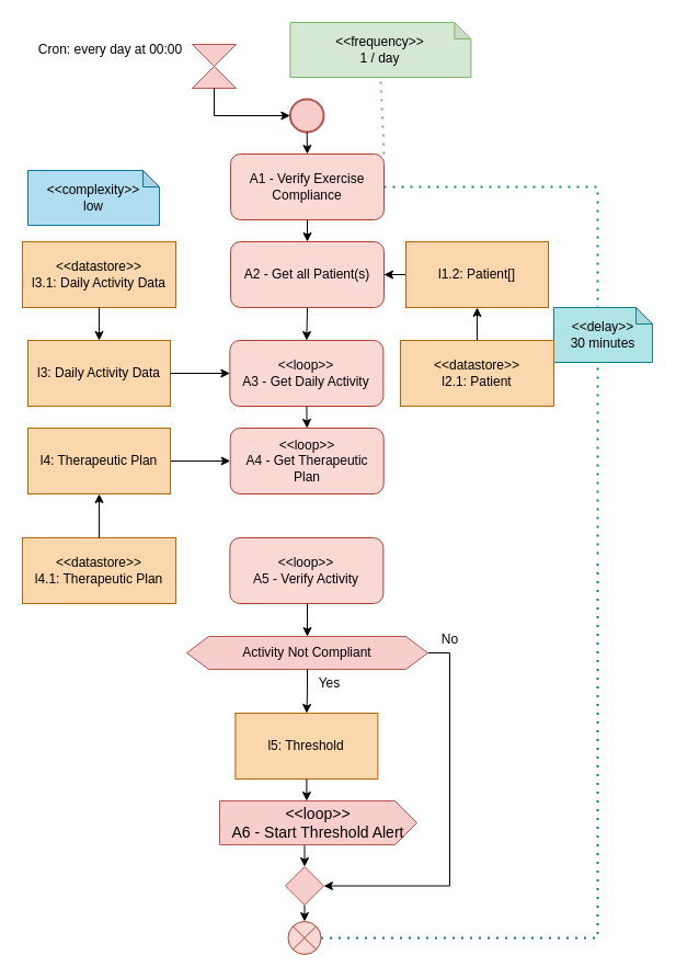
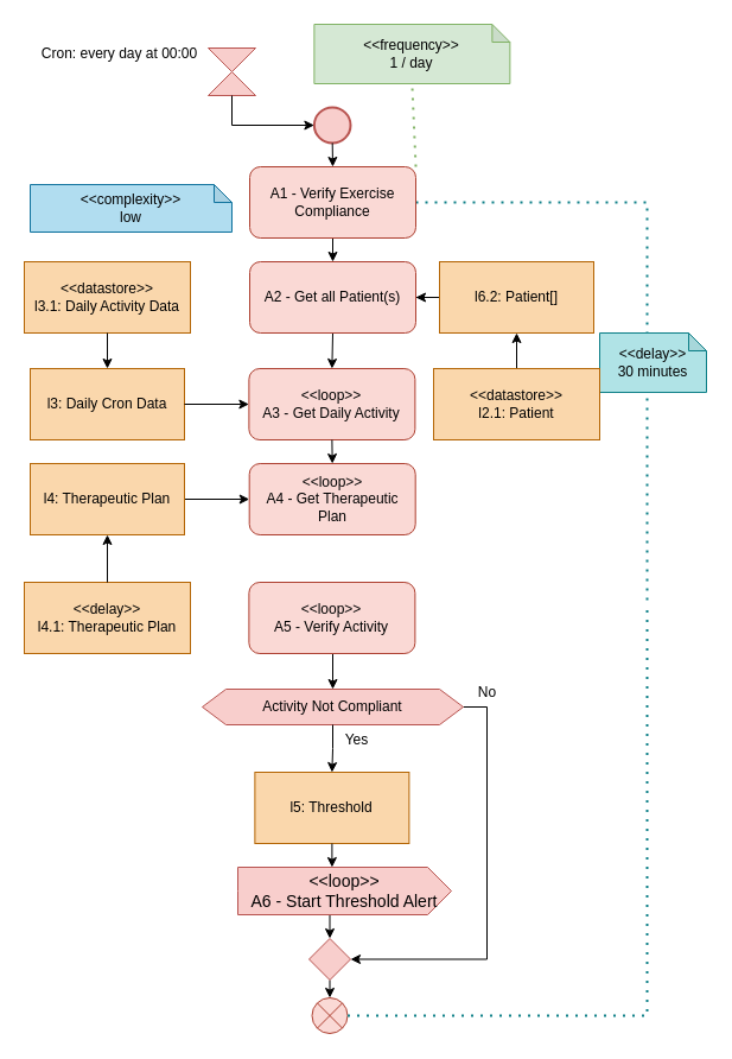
  <mxCell id="0" />
  <mxCell id="1" parent="0" />
- <mxCell id="2" value="l3: Daily Activity Data" style="rounded=0;whiteSpace=wrap;html=1;fillColor=#fad7ac;strokeColor=#b46504;" parent="1" vertex="1"><mxGeometry x="25" y="310" width="130" height="60" as="geometry" /></mxCell>
+ <mxCell id="2" value="l3: Daily Cron Data" style="rounded=0;whiteSpace=wrap;html=1;fillColor=#fad7ac;strokeColor=#b46504;" parent="1" vertex="1"><mxGeometry x="25" y="310" width="130" height="60" as="geometry" /></mxCell>
  <mxCell id="3" value="" style="endArrow=classic;html=1;rounded=0;exitX=0.5;exitY=1;exitDx=0;exitDy=0;entryX=0.5;entryY=0;entryDx=0;entryDy=0;" parent="1" source="41" target="4" edge="1"><mxGeometry width="50" height="50" relative="1" as="geometry"><mxPoint x="275" y="795" as="sourcePoint" /><mxPoint x="130" y="885" as="targetPoint" /></mxGeometry></mxCell>
  <mxCell id="4" value="" style="shape=sumEllipse;perimeter=ellipsePerimeter;whiteSpace=wrap;html=1;backgroundOutline=1;fillColor=#fad9d5;strokeColor=#ae4132;" parent="1" vertex="1"><mxGeometry x="262.5" y="840" width="30" height="30" as="geometry" /></mxCell>
  <mxCell id="5" value="" style="endArrow=none;dashed=1;html=1;dashPattern=1 3;strokeWidth=2;rounded=0;entryX=1;entryY=0.5;entryDx=0;entryDy=0;fillColor=#b0e3e6;strokeColor=#0e8088;" parent="1" target="25" edge="1"><mxGeometry width="50" height="50" relative="1" as="geometry"><mxPoint x="545" y="505" as="sourcePoint" /><mxPoint x="369.38" y="175" as="targetPoint" /><Array as="points"><mxPoint x="545" y="350" /><mxPoint x="545" y="170" /></Array></mxGeometry></mxCell>
  <mxCell id="6" value="" style="endArrow=none;dashed=1;html=1;dashPattern=1 3;strokeWidth=2;rounded=0;exitX=1;exitY=0.5;exitDx=0;exitDy=0;fillColor=#b0e3e6;strokeColor=#0e8088;" parent="1" source="4" edge="1"><mxGeometry width="50" height="50" relative="1" as="geometry"><mxPoint x="345" y="705" as="sourcePoint" /><mxPoint x="545" y="510" as="targetPoint" /><Array as="points"><mxPoint x="545" y="855" /></Array></mxGeometry></mxCell>
  <mxCell id="7" value="&amp;lt;&amp;lt;delay&amp;gt;&amp;gt;&lt;br&gt;30 minutes" style="shape=note;whiteSpace=wrap;html=1;backgroundOutline=1;darkOpacity=0.05;size=15;fillColor=#b0e3e6;strokeColor=#0e8088;" parent="1" vertex="1"><mxGeometry x="505" y="280" width="90" height="50" as="geometry" /></mxCell>
  <mxCell id="8" value="&amp;lt;&amp;lt;frequency&amp;gt;&amp;gt;&lt;br&gt;1 / day" style="shape=note;whiteSpace=wrap;html=1;backgroundOutline=1;darkOpacity=0.05;size=15;fillColor=#d5e8d4;strokeColor=#82b366;" parent="1" vertex="1"><mxGeometry x="264.38" y="20" width="165" height="50" as="geometry" /></mxCell>
  <mxCell id="9" value="" style="endArrow=none;dashed=1;html=1;dashPattern=1 3;strokeWidth=2;rounded=0;entryX=0.5;entryY=1;entryDx=0;entryDy=0;entryPerimeter=0;fillColor=#d5e8d4;strokeColor=#82b366;exitX=1;exitY=0;exitDx=0;exitDy=0;" parent="1" source="25" target="8" edge="1"><mxGeometry width="50" height="50" relative="1" as="geometry"><mxPoint x="363" y="150" as="sourcePoint" /><mxPoint x="330" y="275" as="targetPoint" /><Array as="points" /></mxGeometry></mxCell>
- <mxCell id="10" value="&amp;lt;&amp;lt;complexity&amp;gt;&amp;gt;&lt;br&gt;low" style="shape=note;whiteSpace=wrap;html=1;backgroundOutline=1;darkOpacity=0.05;size=15;fillColor=#b1ddf0;strokeColor=#10739e;" parent="1" vertex="1"><mxGeometry x="25" y="155" width="120" height="50" as="geometry" /></mxCell>
+ <mxCell id="10" value="&amp;lt;&amp;lt;complexity&amp;gt;&amp;gt;&lt;br&gt;low" style="shape=note;whiteSpace=wrap;html=1;backgroundOutline=1;darkOpacity=0.05;size=15;fillColor=#b1ddf0;strokeColor=#10739e;" parent="1" vertex="1"><mxGeometry x="25" y="155" width="170" height="40" as="geometry" /></mxCell>
  <mxCell id="11" value="&amp;lt;&amp;lt;loop&amp;gt;&amp;gt;&lt;br&gt;A3 - Get Daily Activity" style="rounded=1;whiteSpace=wrap;html=1;fillColor=#fad9d5;strokeColor=#ae4132;" parent="1" vertex="1"><mxGeometry x="209.38" y="310" width="140" height="60" as="geometry" /></mxCell>
  <mxCell id="12" value="" style="endArrow=classic;html=1;rounded=0;exitX=1;exitY=0.5;exitDx=0;exitDy=0;entryX=0;entryY=0.5;entryDx=0;entryDy=0;" parent="1" source="2" target="11" edge="1"><mxGeometry width="50" height="50" relative="1" as="geometry"><mxPoint x="150" y="340" as="sourcePoint" /><mxPoint x="150" y="370" as="targetPoint" /></mxGeometry></mxCell>
  <mxCell id="13" value="&amp;lt;&amp;lt;datastore&amp;gt;&amp;gt;&lt;div&gt;l3.1: Daily Activity Data&lt;/div&gt;" style="rounded=0;whiteSpace=wrap;html=1;fillColor=#fad7ac;strokeColor=#b46504;" parent="1" vertex="1"><mxGeometry x="20" y="220" width="140" height="60" as="geometry" /></mxCell>
  <mxCell id="14" value="" style="endArrow=classic;html=1;rounded=0;exitX=0.5;exitY=1;exitDx=0;exitDy=0;entryX=0.5;entryY=0;entryDx=0;entryDy=0;" parent="1" source="13" target="2" edge="1"><mxGeometry width="50" height="50" relative="1" as="geometry"><mxPoint x="40" y="355" as="sourcePoint" /><mxPoint x="85" y="355" as="targetPoint" /></mxGeometry></mxCell>
  <mxCell id="15" value="" style="strokeWidth=2;html=1;shape=mxgraph.flowchart.start_2;whiteSpace=wrap;fillColor=#f8cecc;strokeColor=#b85450;" parent="1" vertex="1"><mxGeometry x="264.38" y="90" width="30.62" height="30" as="geometry" /></mxCell>
  <mxCell id="16" value="" style="endArrow=classic;html=1;rounded=0;exitX=0.5;exitY=1;exitDx=0;exitDy=0;exitPerimeter=0;entryX=0.5;entryY=0;entryDx=0;entryDy=0;" parent="1" source="15" target="25" edge="1"><mxGeometry width="50" height="50" relative="1" as="geometry"><mxPoint x="270" y="140" as="sourcePoint" /><mxPoint x="279.38" y="155" as="targetPoint" /></mxGeometry></mxCell>
  <mxCell id="17" style="edgeStyle=orthogonalEdgeStyle;rounded=0;orthogonalLoop=1;jettySize=auto;html=1;" parent="1" source="18" target="29" edge="1"><mxGeometry relative="1" as="geometry" /></mxCell>
- <mxCell id="18" value="l1.2: Patient[]" style="rounded=0;whiteSpace=wrap;html=1;fillColor=#fad7ac;strokeColor=#b46504;" parent="1" vertex="1"><mxGeometry x="370" y="220" width="130" height="60" as="geometry" /></mxCell>
+ <mxCell id="18" value="l6.2: Patient[]" style="rounded=0;whiteSpace=wrap;html=1;fillColor=#fad7ac;strokeColor=#b46504;" parent="1" vertex="1"><mxGeometry x="370" y="220" width="130" height="60" as="geometry" /></mxCell>
  <mxCell id="19" value="" style="endArrow=classic;html=1;rounded=0;exitX=0.5;exitY=1;exitDx=0;exitDy=0;entryX=0.5;entryY=0;entryDx=0;entryDy=0;" parent="1" source="25" edge="1"><mxGeometry width="50" height="50" relative="1" as="geometry"><mxPoint x="279.38" y="195" as="sourcePoint" /><mxPoint x="280" y="220" as="targetPoint" /></mxGeometry></mxCell>
  <mxCell id="20" value="" style="endArrow=classic;html=1;rounded=0;exitX=0.5;exitY=1;exitDx=0;exitDy=0;entryX=0.5;entryY=0;entryDx=0;entryDy=0;" parent="1" target="11" edge="1"><mxGeometry width="50" height="50" relative="1" as="geometry"><mxPoint x="280" y="280" as="sourcePoint" /><mxPoint x="385" y="340" as="targetPoint" /></mxGeometry></mxCell>
  <mxCell id="21" style="edgeStyle=orthogonalEdgeStyle;rounded=0;orthogonalLoop=1;jettySize=auto;html=1;entryX=0.5;entryY=0;entryDx=0;entryDy=0;exitX=0;exitY=0;exitDx=80;exitDy=40;exitPerimeter=0;" parent="1" source="22" target="41" edge="1"><mxGeometry relative="1" as="geometry" /></mxCell>
  <mxCell id="22" value="&amp;lt;&amp;lt;loop&amp;gt;&amp;gt;&lt;br&gt;A6 - Start Threshold Alert" style="html=1;shape=mxgraph.infographic.ribbonSimple;notch1=0;notch2=20;align=center;verticalAlign=middle;fontSize=14;fontStyle=0;fillColor=#f8cecc;whiteSpace=wrap;strokeColor=#b85450;" parent="1" vertex="1"><mxGeometry x="200" y="730" width="180" height="40" as="geometry" /></mxCell>
  <mxCell id="23" value="" style="endArrow=classic;html=1;rounded=0;exitX=0.5;exitY=1;exitDx=0;exitDy=0;entryX=0.5;entryY=0;entryDx=0;entryDy=0;" parent="1" source="11" target="33" edge="1"><mxGeometry width="50" height="50" relative="1" as="geometry"><mxPoint x="385" y="470" as="sourcePoint" /><mxPoint x="280" y="470" as="targetPoint" /></mxGeometry></mxCell>
  <mxCell id="24" value="" style="endArrow=classic;html=1;rounded=0;exitX=0.5;exitY=1;exitDx=0;exitDy=0;entryX=0.5;entryY=0;entryDx=0;entryDy=0;" parent="1" target="39" edge="1"><mxGeometry width="50" height="50" relative="1" as="geometry"><mxPoint x="280" y="530" as="sourcePoint" /><mxPoint x="280" y="580" as="targetPoint" /></mxGeometry></mxCell>
  <mxCell id="25" value="A1 - Verify Exercise Compliance" style="rounded=1;whiteSpace=wrap;html=1;fillColor=#fad9d5;strokeColor=#ae4132;" parent="1" vertex="1"><mxGeometry x="210" y="140" width="140" height="60" as="geometry" /></mxCell>
  <mxCell id="26" value="" style="shape=collate;whiteSpace=wrap;html=1;fillColor=#f8cecc;strokeColor=#b85450;" parent="1" vertex="1"><mxGeometry x="175" y="40" width="40" height="40" as="geometry" /></mxCell>
  <mxCell id="27" value="" style="endArrow=classic;html=1;rounded=0;exitX=0.5;exitY=1;exitDx=0;exitDy=0;entryX=0;entryY=0.5;entryDx=0;entryDy=0;entryPerimeter=0;" parent="1" source="26" target="15" edge="1"><mxGeometry width="50" height="50" relative="1" as="geometry"><mxPoint x="180" y="100" as="sourcePoint" /><mxPoint x="180" y="120" as="targetPoint" /><Array as="points"><mxPoint x="195" y="105" /></Array></mxGeometry></mxCell>
  <mxCell id="28" value="Cron: every day at 00:00" style="text;html=1;align=center;verticalAlign=middle;resizable=0;points=[];autosize=1;strokeColor=none;fillColor=none;" parent="1" vertex="1"><mxGeometry x="25" width="150" height="30" as="geometry" y="30" /></mxCell>
  <mxCell id="29" value="A2 - Get all Patient(s)" style="rounded=1;whiteSpace=wrap;html=1;fillColor=#fad9d5;strokeColor=#ae4132;" parent="1" vertex="1"><mxGeometry x="210" y="220" width="140" height="60" as="geometry" /></mxCell>
  <mxCell id="30" value="&amp;lt;&amp;lt;loop&amp;gt;&amp;gt;&lt;br&gt;A5 - Verify Activity" style="rounded=1;whiteSpace=wrap;html=1;fillColor=#fad9d5;strokeColor=#ae4132;" parent="1" vertex="1"><mxGeometry x="209.38" y="490" width="140" height="60" as="geometry" /></mxCell>
  <mxCell id="31" style="edgeStyle=orthogonalEdgeStyle;rounded=0;orthogonalLoop=1;jettySize=auto;html=1;entryX=0.5;entryY=1;entryDx=0;entryDy=0;" parent="1" source="32" target="18" edge="1"><mxGeometry relative="1" as="geometry" /></mxCell>
  <mxCell id="32" value="&amp;lt;&amp;lt;datastore&amp;gt;&amp;gt;&lt;div&gt;l2.1: Patient&lt;/div&gt;" style="rounded=0;whiteSpace=wrap;html=1;fillColor=#fad7ac;strokeColor=#b46504;" parent="1" vertex="1"><mxGeometry x="365" y="310" width="140" height="60" as="geometry" /></mxCell>
  <mxCell id="33" value="&amp;lt;&amp;lt;loop&amp;gt;&amp;gt;&lt;br&gt;A4 - Get Therapeutic Plan" style="rounded=1;whiteSpace=wrap;html=1;fillColor=#fad9d5;strokeColor=#ae4132;" parent="1" vertex="1"><mxGeometry x="209.69" y="390" width="140" height="60" as="geometry" /></mxCell>
  <mxCell id="34" style="edgeStyle=orthogonalEdgeStyle;rounded=0;orthogonalLoop=1;jettySize=auto;html=1;entryX=0;entryY=0.5;entryDx=0;entryDy=0;" parent="1" source="35" target="33" edge="1"><mxGeometry relative="1" as="geometry" /></mxCell>
  <mxCell id="35" value="l4: Therapeutic Plan" style="rounded=0;whiteSpace=wrap;html=1;fillColor=#fad7ac;strokeColor=#b46504;" parent="1" vertex="1"><mxGeometry x="25" y="390" width="130" height="60" as="geometry" /></mxCell>
- <mxCell id="36" value="&amp;lt;&amp;lt;datastore&amp;gt;&amp;gt;&lt;div&gt;l4.1: Therapeutic Plan&lt;/div&gt;" style="rounded=0;whiteSpace=wrap;html=1;fillColor=#fad7ac;strokeColor=#b46504;" parent="1" vertex="1"><mxGeometry x="20" y="490" width="140" height="60" as="geometry" /></mxCell>
+ <mxCell id="36" value="&amp;lt;&amp;lt;delay&amp;gt;&amp;gt;&lt;div&gt;l4.1: Therapeutic Plan&lt;/div&gt;" style="rounded=0;whiteSpace=wrap;html=1;fillColor=#fad7ac;strokeColor=#b46504;" parent="1" vertex="1"><mxGeometry x="20" y="490" width="140" height="60" as="geometry" /></mxCell>
  <mxCell id="37" value="" style="endArrow=classic;html=1;rounded=0;exitX=0.5;exitY=0;exitDx=0;exitDy=0;entryX=0.5;entryY=1;entryDx=0;entryDy=0;" parent="1" source="36" target="35" edge="1"><mxGeometry width="50" height="50" relative="1" as="geometry"><mxPoint x="100" y="605" as="sourcePoint" /><mxPoint x="145" y="605" as="targetPoint" /></mxGeometry></mxCell>
  <mxCell id="38" style="edgeStyle=orthogonalEdgeStyle;rounded=0;orthogonalLoop=1;jettySize=auto;html=1;entryX=1;entryY=0.5;entryDx=0;entryDy=0;" parent="1" source="39" target="41" edge="1"><mxGeometry relative="1" as="geometry"><Array as="points"><mxPoint x="410" y="595" /><mxPoint x="410" y="808" /></Array></mxGeometry></mxCell>
  <mxCell id="39" value="Activity Not Compliant" style="shape=hexagon;perimeter=hexagonPerimeter2;whiteSpace=wrap;html=1;fixedSize=1;fillColor=#f8cecc;strokeColor=#b85450;" parent="1" vertex="1"><mxGeometry x="170" y="580" width="220" height="30" as="geometry" /></mxCell>
  <mxCell id="40" style="edgeStyle=orthogonalEdgeStyle;rounded=0;orthogonalLoop=1;jettySize=auto;html=1;entryX=0.5;entryY=0;entryDx=0;entryDy=0;" parent="1" source="39" target="44" edge="1"><mxGeometry relative="1" as="geometry" /></mxCell>
  <mxCell id="41" value="" style="rhombus;whiteSpace=wrap;html=1;fillColor=#f8cecc;strokeColor=#b85450;" parent="1" vertex="1"><mxGeometry x="260" y="790" width="35" height="35" as="geometry" /></mxCell>
  <mxCell id="42" value="No" style="text;html=1;align=center;verticalAlign=middle;resizable=0;points=[];autosize=1;strokeColor=none;fillColor=none;" parent="1" vertex="1"><mxGeometry x="390" y="568" width="40" height="30" as="geometry" /></mxCell>
  <mxCell id="43" value="Yes" style="text;html=1;align=center;verticalAlign=middle;resizable=0;points=[];autosize=1;strokeColor=none;fillColor=none;" parent="1" vertex="1"><mxGeometry x="280" y="608" width="40" height="30" as="geometry" /></mxCell>
  <mxCell id="44" value="l5: Threshold" style="rounded=0;whiteSpace=wrap;html=1;fillColor=#fad7ac;strokeColor=#b46504;" parent="1" vertex="1"><mxGeometry x="214.38" y="650" width="130" height="60" as="geometry" /></mxCell>
  <mxCell id="45" style="edgeStyle=orthogonalEdgeStyle;rounded=0;orthogonalLoop=1;jettySize=auto;html=1;entryX=0;entryY=0;entryDx=80;entryDy=0;entryPerimeter=0;" parent="1" source="44" target="22" edge="1"><mxGeometry relative="1" as="geometry" /></mxCell>
